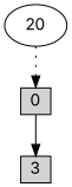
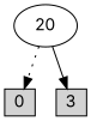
  digraph {
    fontname=Inter
    node [fontname=Inter shape=box style=filled]
    edge [fontname=Inter]
    n1 [height=0.3 label=0 width=0.3]
    n2 [height=0.3 label=3 width=0.3]
    n3 [label=20 shape="" style=""]
    n3 -> n1 [style=dotted]
-   n1 -> n2 [style=filled]
+   n3 -> n2 [style=filled]
  }
